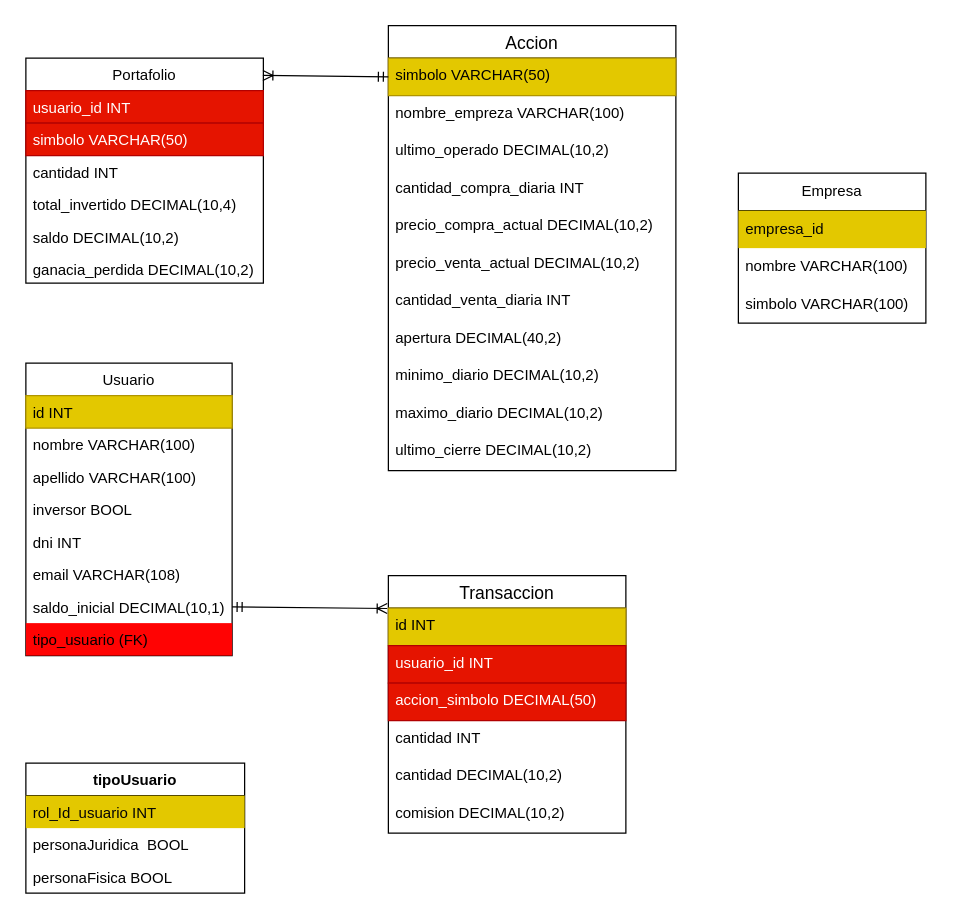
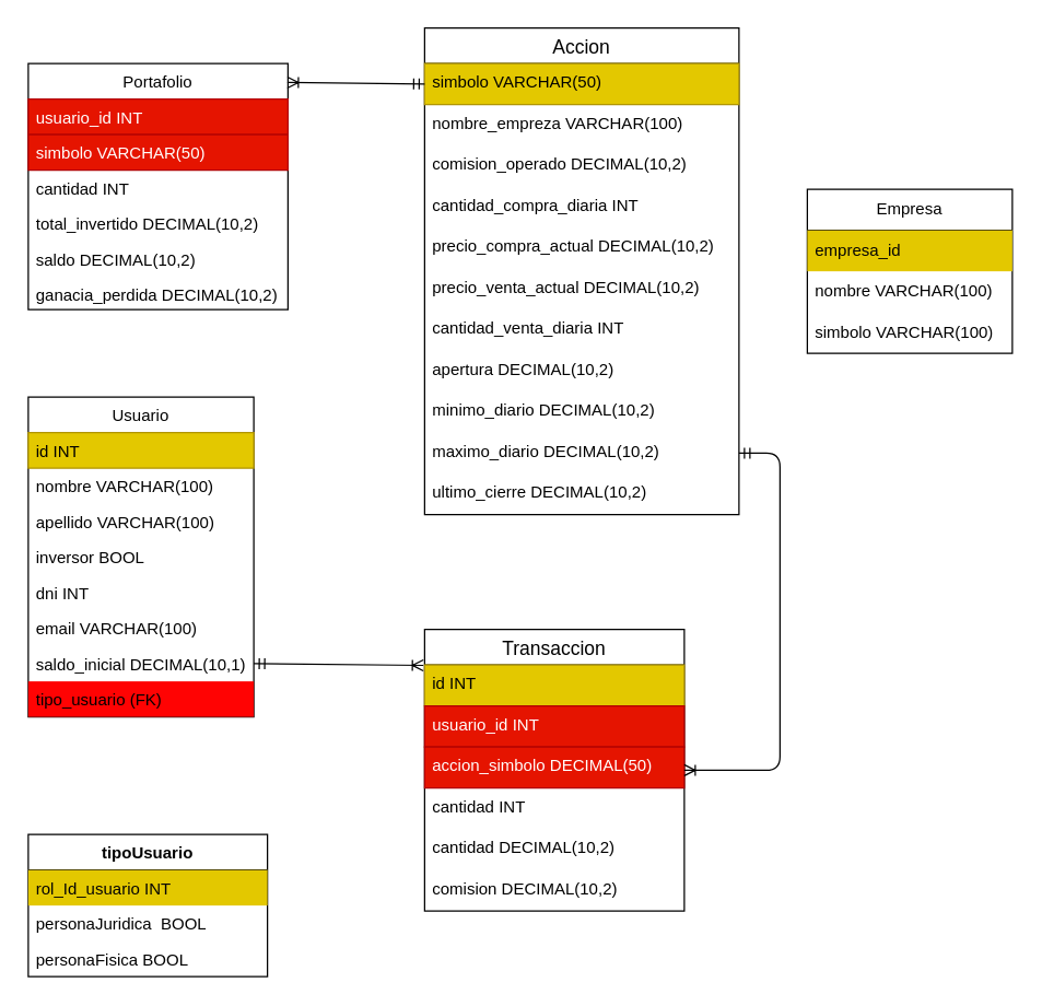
  <mxCell id="0" />
  <mxCell id="1" parent="0" />
  <mxCell id="2" value="Portafolio" style="swimlane;fontStyle=0;childLayout=stackLayout;horizontal=1;startSize=26;fillColor=default;horizontalStack=0;resizeParent=1;resizeParentMax=0;resizeLast=0;collapsible=1;marginBottom=0;" parent="1" vertex="1"><mxGeometry x="20" y="46" width="190" height="180" as="geometry" /></mxCell>
  <mxCell id="3" value="usuario_id INT" style="text;strokeColor=#B20000;fillColor=#e51400;align=left;verticalAlign=top;spacingLeft=4;spacingRight=4;overflow=hidden;rotatable=0;points=[[0,0.5],[1,0.5]];portConstraint=eastwest;fontColor=#ffffff;" parent="2" vertex="1"><mxGeometry y="26" width="190" height="26" as="geometry" /></mxCell>
  <mxCell id="4" value="simbolo VARCHAR(50)" style="text;strokeColor=#B20000;fillColor=#e51400;align=left;verticalAlign=top;spacingLeft=4;spacingRight=4;overflow=hidden;rotatable=0;points=[[0,0.5],[1,0.5]];portConstraint=eastwest;fontColor=#ffffff;" parent="2" vertex="1"><mxGeometry y="52" width="190" height="26" as="geometry" /></mxCell>
  <mxCell id="5" value="cantidad INT" style="text;strokeColor=none;fillColor=none;align=left;verticalAlign=top;spacingLeft=4;spacingRight=4;overflow=hidden;rotatable=0;points=[[0,0.5],[1,0.5]];portConstraint=eastwest;" parent="2" vertex="1"><mxGeometry y="78" width="190" height="26" as="geometry" /></mxCell>
- <mxCell id="6" value="total_invertido DECIMAL(10,4)" style="text;strokeColor=none;fillColor=none;align=left;verticalAlign=top;spacingLeft=4;spacingRight=4;overflow=hidden;rotatable=0;points=[[0,0.5],[1,0.5]];portConstraint=eastwest;" parent="2" vertex="1"><mxGeometry y="104" width="190" height="26" as="geometry" /></mxCell>
+ <mxCell id="6" value="total_invertido DECIMAL(10,2)" style="text;strokeColor=none;fillColor=none;align=left;verticalAlign=top;spacingLeft=4;spacingRight=4;overflow=hidden;rotatable=0;points=[[0,0.5],[1,0.5]];portConstraint=eastwest;" parent="2" vertex="1"><mxGeometry y="104" width="190" height="26" as="geometry" /></mxCell>
  <mxCell id="7" value="saldo DECIMAL(10,2)" style="text;strokeColor=none;fillColor=none;align=left;verticalAlign=top;spacingLeft=4;spacingRight=4;overflow=hidden;rotatable=0;points=[[0,0.5],[1,0.5]];portConstraint=eastwest;" parent="2" vertex="1"><mxGeometry y="130" width="190" height="26" as="geometry" /></mxCell>
  <mxCell id="8" value="ganacia_perdida DECIMAL(10,2)" style="text;strokeColor=none;fillColor=none;align=left;verticalAlign=top;spacingLeft=4;spacingRight=4;overflow=hidden;rotatable=0;points=[[0,0.5],[1,0.5]];portConstraint=eastwest;" parent="2" vertex="1"><mxGeometry y="156" width="190" height="24" as="geometry" /></mxCell>
  <mxCell id="9" value="Usuario" style="swimlane;fontStyle=0;childLayout=stackLayout;horizontal=1;startSize=26;fillColor=default;horizontalStack=0;resizeParent=1;resizeParentMax=0;resizeLast=0;collapsible=1;marginBottom=0;direction=east;" parent="1" vertex="1"><mxGeometry x="20" y="290" width="165" height="234" as="geometry" /></mxCell>
  <mxCell id="10" value="id INT" style="text;strokeColor=#B09500;fillColor=#e3c800;align=left;verticalAlign=top;spacingLeft=4;spacingRight=4;overflow=hidden;rotatable=0;points=[[0,0.5],[1,0.5]];portConstraint=eastwest;fontColor=#000000;" parent="9" vertex="1"><mxGeometry y="26" width="165" height="26" as="geometry" /></mxCell>
  <mxCell id="11" value="nombre VARCHAR(100)" style="text;strokeColor=none;fillColor=none;align=left;verticalAlign=top;spacingLeft=4;spacingRight=4;overflow=hidden;rotatable=0;points=[[0,0.5],[1,0.5]];portConstraint=eastwest;" parent="9" vertex="1"><mxGeometry y="52" width="165" height="26" as="geometry" /></mxCell>
  <mxCell id="12" value="apellido VARCHAR(100)" style="text;strokeColor=none;fillColor=none;align=left;verticalAlign=top;spacingLeft=4;spacingRight=4;overflow=hidden;rotatable=0;points=[[0,0.5],[1,0.5]];portConstraint=eastwest;" parent="9" vertex="1"><mxGeometry y="78" width="165" height="26" as="geometry" /></mxCell>
  <mxCell id="13" value="inversor BOOL" style="text;strokeColor=none;fillColor=none;align=left;verticalAlign=top;spacingLeft=4;spacingRight=4;overflow=hidden;rotatable=0;points=[[0,0.5],[1,0.5]];portConstraint=eastwest;" parent="9" vertex="1"><mxGeometry y="104" width="165" height="26" as="geometry" /></mxCell>
  <mxCell id="14" value="dni INT" style="text;strokeColor=none;fillColor=none;align=left;verticalAlign=top;spacingLeft=4;spacingRight=4;overflow=hidden;rotatable=0;points=[[0,0.5],[1,0.5]];portConstraint=eastwest;" parent="9" vertex="1"><mxGeometry y="130" width="165" height="26" as="geometry" /></mxCell>
- <mxCell id="15" value="email VARCHAR(108)" style="text;strokeColor=none;fillColor=none;align=left;verticalAlign=top;spacingLeft=4;spacingRight=4;overflow=hidden;rotatable=0;points=[[0,0.5],[1,0.5]];portConstraint=eastwest;" parent="9" vertex="1"><mxGeometry y="156" width="165" height="26" as="geometry" /></mxCell>
+ <mxCell id="15" value="email VARCHAR(100)" style="text;strokeColor=none;fillColor=none;align=left;verticalAlign=top;spacingLeft=4;spacingRight=4;overflow=hidden;rotatable=0;points=[[0,0.5],[1,0.5]];portConstraint=eastwest;" parent="9" vertex="1"><mxGeometry y="156" width="165" height="26" as="geometry" /></mxCell>
  <mxCell id="16" value="saldo_inicial DECIMAL(10,1)" style="text;strokeColor=none;fillColor=none;align=left;verticalAlign=top;spacingLeft=4;spacingRight=4;overflow=hidden;rotatable=0;points=[[0,0.5],[1,0.5]];portConstraint=eastwest;" parent="9" vertex="1"><mxGeometry y="182" width="165" height="26" as="geometry" /></mxCell>
  <mxCell id="17" value="tipo_usuario (FK)" style="text;strokeColor=none;fillColor=#FF0303;align=left;verticalAlign=top;spacingLeft=4;spacingRight=4;overflow=hidden;rotatable=0;points=[[0,0.5],[1,0.5]];portConstraint=eastwest;" parent="9" vertex="1"><mxGeometry y="208" width="165" height="26" as="geometry" /></mxCell>
  <mxCell id="18" value="Accion" style="swimlane;fontStyle=0;childLayout=stackLayout;horizontal=1;startSize=26;horizontalStack=0;resizeParent=1;resizeParentMax=0;resizeLast=0;collapsible=1;marginBottom=0;align=center;fontSize=14;" parent="1" vertex="1"><mxGeometry x="310" y="20" width="230" height="356" as="geometry" /></mxCell>
  <mxCell id="19" value="simbolo VARCHAR(50)" style="text;strokeColor=#B09500;fillColor=#e3c800;spacingLeft=4;spacingRight=4;overflow=hidden;rotatable=0;points=[[0,0.5],[1,0.5]];portConstraint=eastwest;fontSize=12;fontColor=#000000;" parent="18" vertex="1"><mxGeometry y="26" width="230" height="30" as="geometry" /></mxCell>
  <mxCell id="20" value="nombre_empreza VARCHAR(100)" style="text;strokeColor=none;fillColor=none;spacingLeft=4;spacingRight=4;overflow=hidden;rotatable=0;points=[[0,0.5],[1,0.5]];portConstraint=eastwest;fontSize=12;" parent="18" vertex="1"><mxGeometry y="56" width="230" height="30" as="geometry" /></mxCell>
- <mxCell id="21" value="ultimo_operado DECIMAL(10,2)" style="text;strokeColor=none;fillColor=none;spacingLeft=4;spacingRight=4;overflow=hidden;rotatable=0;points=[[0,0.5],[1,0.5]];portConstraint=eastwest;fontSize=12;" parent="18" vertex="1"><mxGeometry y="86" width="230" height="30" as="geometry" /></mxCell>
+ <mxCell id="21" value="comision_operado DECIMAL(10,2)" style="text;strokeColor=none;fillColor=none;spacingLeft=4;spacingRight=4;overflow=hidden;rotatable=0;points=[[0,0.5],[1,0.5]];portConstraint=eastwest;fontSize=12;" parent="18" vertex="1"><mxGeometry y="86" width="230" height="30" as="geometry" /></mxCell>
  <mxCell id="22" value="cantidad_compra_diaria INT" style="text;strokeColor=none;fillColor=none;spacingLeft=4;spacingRight=4;overflow=hidden;rotatable=0;points=[[0,0.5],[1,0.5]];portConstraint=eastwest;fontSize=12;" parent="18" vertex="1"><mxGeometry y="116" width="230" height="30" as="geometry" /></mxCell>
  <mxCell id="23" value="precio_compra_actual DECIMAL(10,2)" style="text;strokeColor=none;fillColor=none;spacingLeft=4;spacingRight=4;overflow=hidden;rotatable=0;points=[[0,0.5],[1,0.5]];portConstraint=eastwest;fontSize=12;" parent="18" vertex="1"><mxGeometry y="146" width="230" height="30" as="geometry" /></mxCell>
  <mxCell id="24" value="precio_venta_actual DECIMAL(10,2)" style="text;strokeColor=none;fillColor=none;spacingLeft=4;spacingRight=4;overflow=hidden;rotatable=0;points=[[0,0.5],[1,0.5]];portConstraint=eastwest;fontSize=12;" parent="18" vertex="1"><mxGeometry y="176" width="230" height="30" as="geometry" /></mxCell>
  <mxCell id="25" value="cantidad_venta_diaria INT" style="text;strokeColor=none;fillColor=none;spacingLeft=4;spacingRight=4;overflow=hidden;rotatable=0;points=[[0,0.5],[1,0.5]];portConstraint=eastwest;fontSize=12;" parent="18" vertex="1"><mxGeometry y="206" width="230" height="30" as="geometry" /></mxCell>
- <mxCell id="26" value="apertura DECIMAL(40,2) " style="text;strokeColor=none;fillColor=none;spacingLeft=4;spacingRight=4;overflow=hidden;rotatable=0;points=[[0,0.5],[1,0.5]];portConstraint=eastwest;fontSize=12;" parent="18" vertex="1"><mxGeometry y="236" width="230" height="30" as="geometry" /></mxCell>
+ <mxCell id="26" value="apertura DECIMAL(10,2) " style="text;strokeColor=none;fillColor=none;spacingLeft=4;spacingRight=4;overflow=hidden;rotatable=0;points=[[0,0.5],[1,0.5]];portConstraint=eastwest;fontSize=12;" parent="18" vertex="1"><mxGeometry y="236" width="230" height="30" as="geometry" /></mxCell>
  <mxCell id="27" value="minimo_diario DECIMAL(10,2)" style="text;strokeColor=none;fillColor=none;spacingLeft=4;spacingRight=4;overflow=hidden;rotatable=0;points=[[0,0.5],[1,0.5]];portConstraint=eastwest;fontSize=12;" parent="18" vertex="1"><mxGeometry y="266" width="230" height="30" as="geometry" /></mxCell>
  <mxCell id="28" value="maximo_diario DECIMAL(10,2)" style="text;strokeColor=none;fillColor=none;spacingLeft=4;spacingRight=4;overflow=hidden;rotatable=0;points=[[0,0.5],[1,0.5]];portConstraint=eastwest;fontSize=12;" parent="18" vertex="1"><mxGeometry y="296" width="230" height="30" as="geometry" /></mxCell>
  <mxCell id="29" value="ultimo_cierre DECIMAL(10,2)" style="text;strokeColor=none;fillColor=none;spacingLeft=4;spacingRight=4;overflow=hidden;rotatable=0;points=[[0,0.5],[1,0.5]];portConstraint=eastwest;fontSize=12;" parent="18" vertex="1"><mxGeometry y="326" width="230" height="30" as="geometry" /></mxCell>
  <mxCell id="30" value="" style="fontSize=12;html=1;endArrow=ERoneToMany;startArrow=ERmandOne;entryX=0.998;entryY=0.077;entryDx=0;entryDy=0;entryPerimeter=0;exitX=0;exitY=0.5;exitDx=0;exitDy=0;" parent="1" source="19" target="2" edge="1"><mxGeometry width="100" height="100" relative="1" as="geometry"><mxPoint x="330" y="80" as="sourcePoint" /><mxPoint x="220" y="70" as="targetPoint" /></mxGeometry></mxCell>
  <mxCell id="31" value="Transaccion" style="swimlane;fontStyle=0;childLayout=stackLayout;horizontal=1;startSize=26;horizontalStack=0;resizeParent=1;resizeParentMax=0;resizeLast=0;collapsible=1;marginBottom=0;align=center;fontSize=14;fillColor=default;" parent="1" vertex="1"><mxGeometry x="310" y="460" width="190" height="206" as="geometry" /></mxCell>
  <mxCell id="32" value="id INT" style="text;strokeColor=#B09500;fillColor=#e3c800;spacingLeft=4;spacingRight=4;overflow=hidden;rotatable=0;points=[[0,0.5],[1,0.5]];portConstraint=eastwest;fontSize=12;fontColor=#000000;" parent="31" vertex="1"><mxGeometry y="26" width="190" height="30" as="geometry" /></mxCell>
  <mxCell id="33" value="usuario_id INT" style="text;strokeColor=#B20000;fillColor=#e51400;spacingLeft=4;spacingRight=4;overflow=hidden;rotatable=0;points=[[0,0.5],[1,0.5]];portConstraint=eastwest;fontSize=12;fontColor=#ffffff;" parent="31" vertex="1"><mxGeometry y="56" width="190" height="30" as="geometry" /></mxCell>
  <mxCell id="34" value="accion_simbolo DECIMAL(50)" style="text;strokeColor=#B20000;fillColor=#e51400;spacingLeft=4;spacingRight=4;overflow=hidden;rotatable=0;points=[[0,0.5],[1,0.5]];portConstraint=eastwest;fontSize=12;fontColor=#ffffff;" parent="31" vertex="1"><mxGeometry y="86" width="190" height="30" as="geometry" /></mxCell>
  <mxCell id="35" value="cantidad INT" style="text;strokeColor=none;fillColor=none;spacingLeft=4;spacingRight=4;overflow=hidden;rotatable=0;points=[[0,0.5],[1,0.5]];portConstraint=eastwest;fontSize=12;" parent="31" vertex="1"><mxGeometry y="116" width="190" height="30" as="geometry" /></mxCell>
  <mxCell id="36" value="cantidad DECIMAL(10,2)" style="text;strokeColor=none;fillColor=none;spacingLeft=4;spacingRight=4;overflow=hidden;rotatable=0;points=[[0,0.5],[1,0.5]];portConstraint=eastwest;fontSize=12;" parent="31" vertex="1"><mxGeometry y="146" width="190" height="30" as="geometry" /></mxCell>
  <mxCell id="37" value="comision DECIMAL(10,2)" style="text;strokeColor=none;fillColor=none;spacingLeft=4;spacingRight=4;overflow=hidden;rotatable=0;points=[[0,0.5],[1,0.5]];portConstraint=eastwest;fontSize=12;" parent="31" vertex="1"><mxGeometry y="176" width="190" height="30" as="geometry" /></mxCell>
  <mxCell id="38" value="" style="fontSize=12;html=1;endArrow=ERoneToMany;startArrow=ERmandOne;exitX=1;exitY=0.5;exitDx=0;exitDy=0;entryX=-0.005;entryY=0.01;entryDx=0;entryDy=0;entryPerimeter=0;" parent="1" source="16" target="32" edge="1"><mxGeometry width="100" height="100" relative="1" as="geometry"><mxPoint x="80" y="500" as="sourcePoint" /><mxPoint x="290" y="491" as="targetPoint" /></mxGeometry></mxCell>
+ <mxCell id="39" value="" style="edgeStyle=entityRelationEdgeStyle;fontSize=12;html=1;endArrow=ERoneToMany;startArrow=ERmandOne;" parent="1" source="28" target="31" edge="1"><mxGeometry width="100" height="100" relative="1" as="geometry"><mxPoint x="230" y="320" as="sourcePoint" /><mxPoint x="410" y="400" as="targetPoint" /></mxGeometry></mxCell>
  <mxCell id="40" value="tipoUsuario" style="swimlane;fontStyle=1;align=center;verticalAlign=top;childLayout=stackLayout;horizontal=1;startSize=26;horizontalStack=0;resizeParent=1;resizeParentMax=0;resizeLast=0;collapsible=1;marginBottom=0;" parent="1" vertex="1"><mxGeometry x="20" y="610" width="175" height="104" as="geometry" /></mxCell>
  <mxCell id="41" value="rol_Id_usuario INT" style="text;strokeColor=none;fillColor=#e3c800;align=left;verticalAlign=top;spacingLeft=4;spacingRight=4;overflow=hidden;rotatable=0;points=[[0,0.5],[1,0.5]];portConstraint=eastwest;fontColor=#050505;" parent="40" vertex="1"><mxGeometry y="26" width="175" height="26" as="geometry" /></mxCell>
  <mxCell id="42" value="personaJuridica  BOOL" style="text;strokeColor=none;fillColor=none;align=left;verticalAlign=top;spacingLeft=4;spacingRight=4;overflow=hidden;rotatable=0;points=[[0,0.5],[1,0.5]];portConstraint=eastwest;" parent="40" vertex="1"><mxGeometry y="52" width="175" height="26" as="geometry" /></mxCell>
  <mxCell id="43" value="personaFisica BOOL" style="text;strokeColor=none;fillColor=none;align=left;verticalAlign=top;spacingLeft=4;spacingRight=4;overflow=hidden;rotatable=0;points=[[0,0.5],[1,0.5]];portConstraint=eastwest;" parent="40" vertex="1"><mxGeometry y="78" width="175" height="26" as="geometry" /></mxCell>
  <mxCell id="44" value="Empresa" style="swimlane;fontStyle=0;childLayout=stackLayout;horizontal=1;startSize=30;horizontalStack=0;resizeParent=1;resizeParentMax=0;resizeLast=0;collapsible=1;marginBottom=0;whiteSpace=wrap;html=1;" parent="1" vertex="1"><mxGeometry x="590" y="138" width="150" height="120" as="geometry" /></mxCell>
  <mxCell id="45" value="&lt;font color=&quot;#050505&quot;&gt;empresa_id&lt;/font&gt;" style="text;strokeColor=none;fillColor=#e3c800;align=left;verticalAlign=middle;spacingLeft=4;spacingRight=4;overflow=hidden;points=[[0,0.5],[1,0.5]];portConstraint=eastwest;rotatable=0;whiteSpace=wrap;html=1;" parent="44" vertex="1"><mxGeometry y="30" width="150" height="30" as="geometry" /></mxCell>
  <mxCell id="46" value="nombre VARCHAR(100)" style="text;strokeColor=none;fillColor=none;align=left;verticalAlign=middle;spacingLeft=4;spacingRight=4;overflow=hidden;points=[[0,0.5],[1,0.5]];portConstraint=eastwest;rotatable=0;whiteSpace=wrap;html=1;" parent="44" vertex="1"><mxGeometry y="60" width="150" height="30" as="geometry" /></mxCell>
  <mxCell id="47" value="simbolo VARCHAR(100)" style="text;strokeColor=none;fillColor=none;align=left;verticalAlign=middle;spacingLeft=4;spacingRight=4;overflow=hidden;points=[[0,0.5],[1,0.5]];portConstraint=eastwest;rotatable=0;whiteSpace=wrap;html=1;" parent="44" vertex="1"><mxGeometry y="90" width="150" height="30" as="geometry" /></mxCell>
